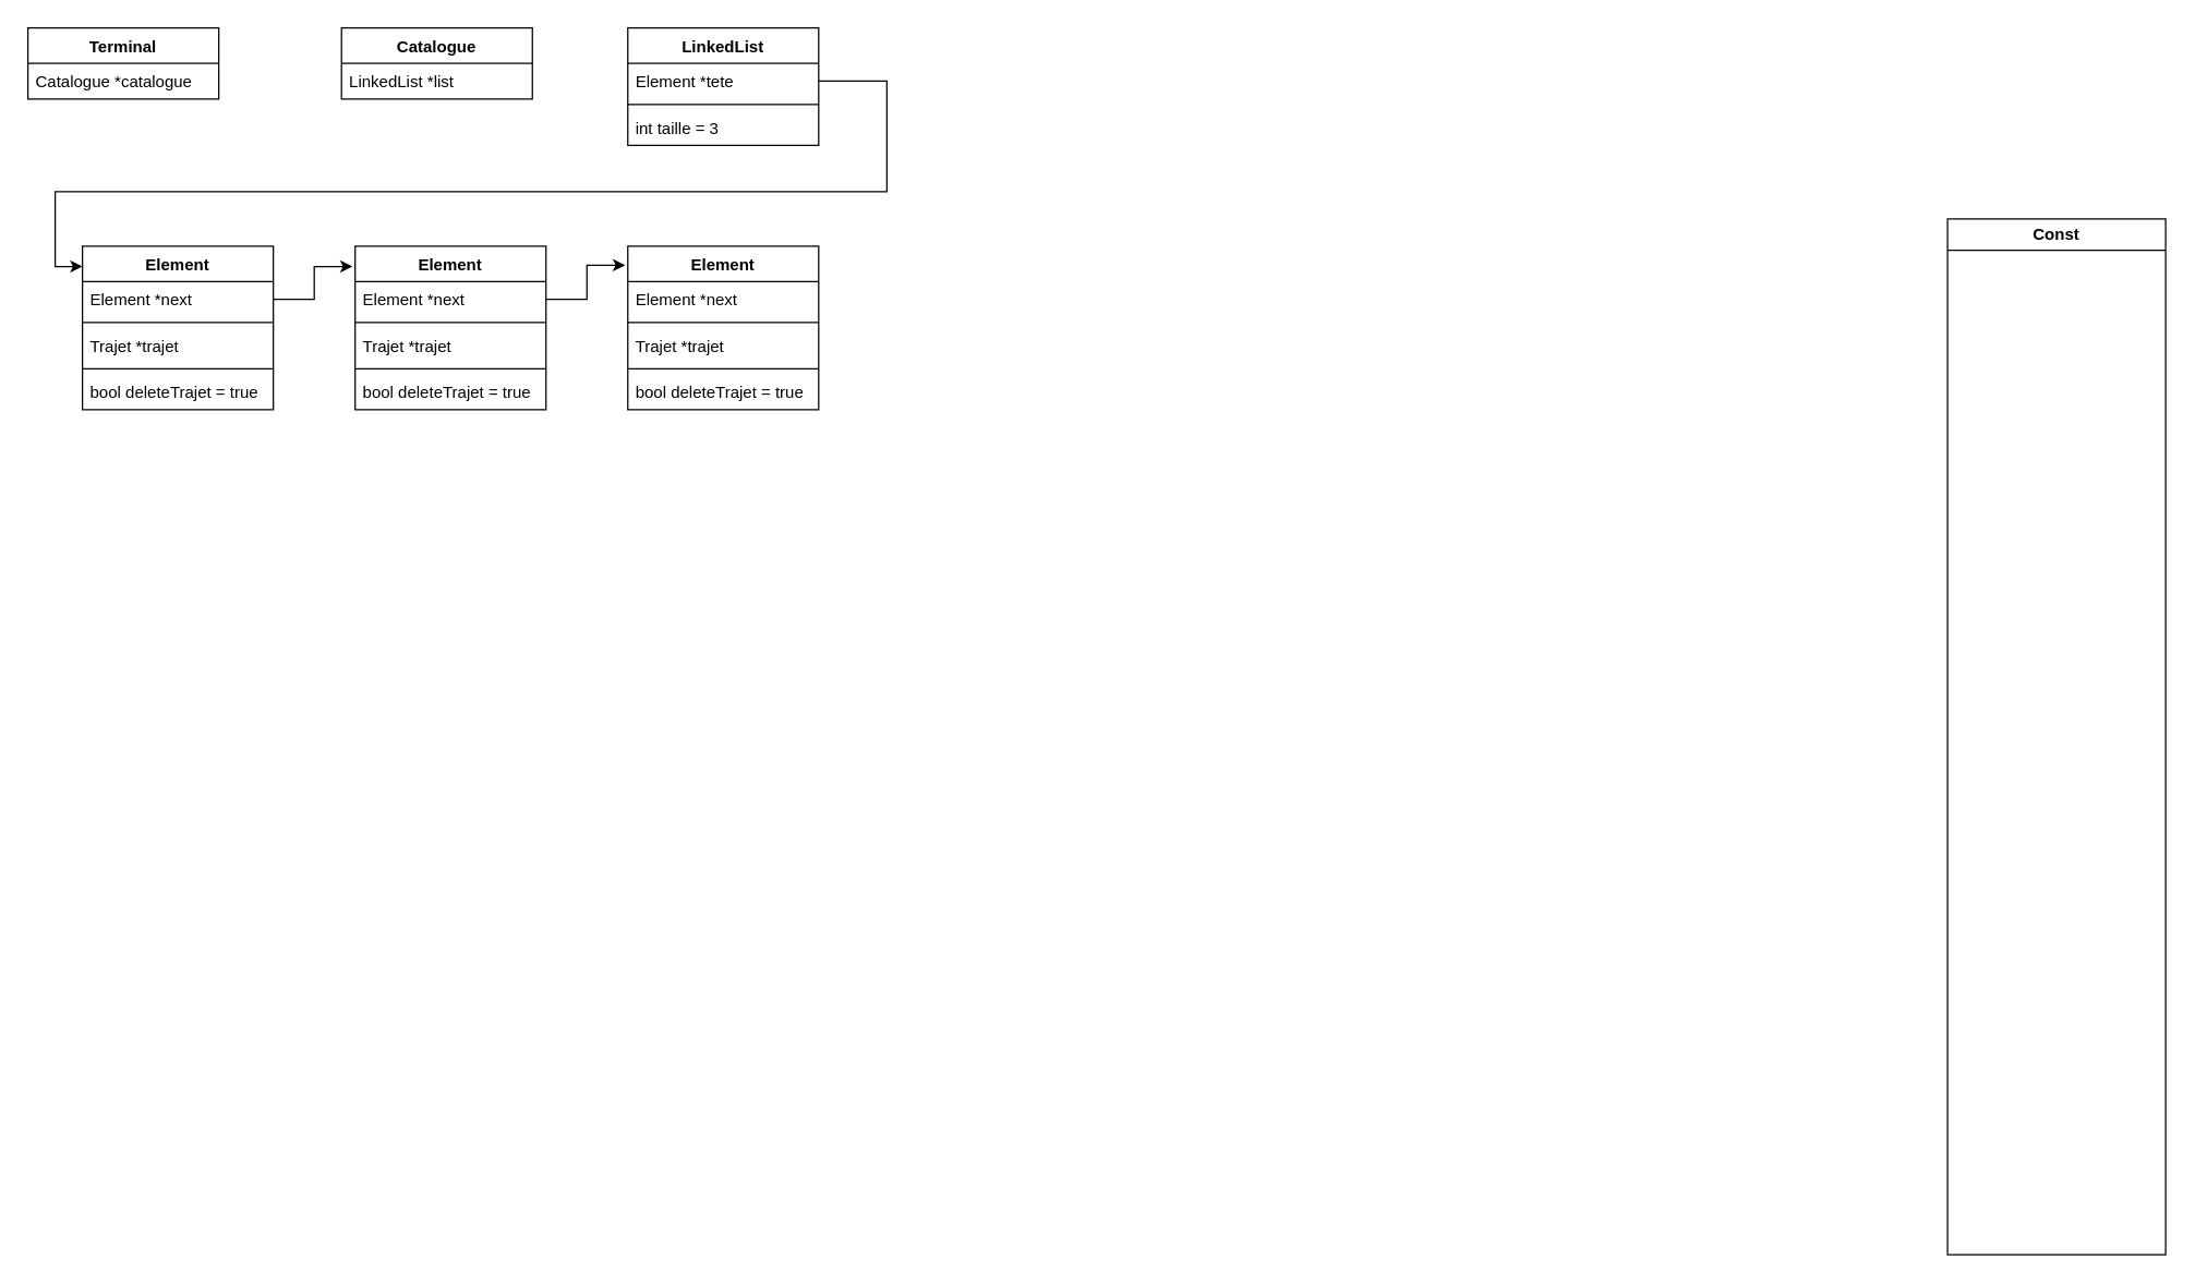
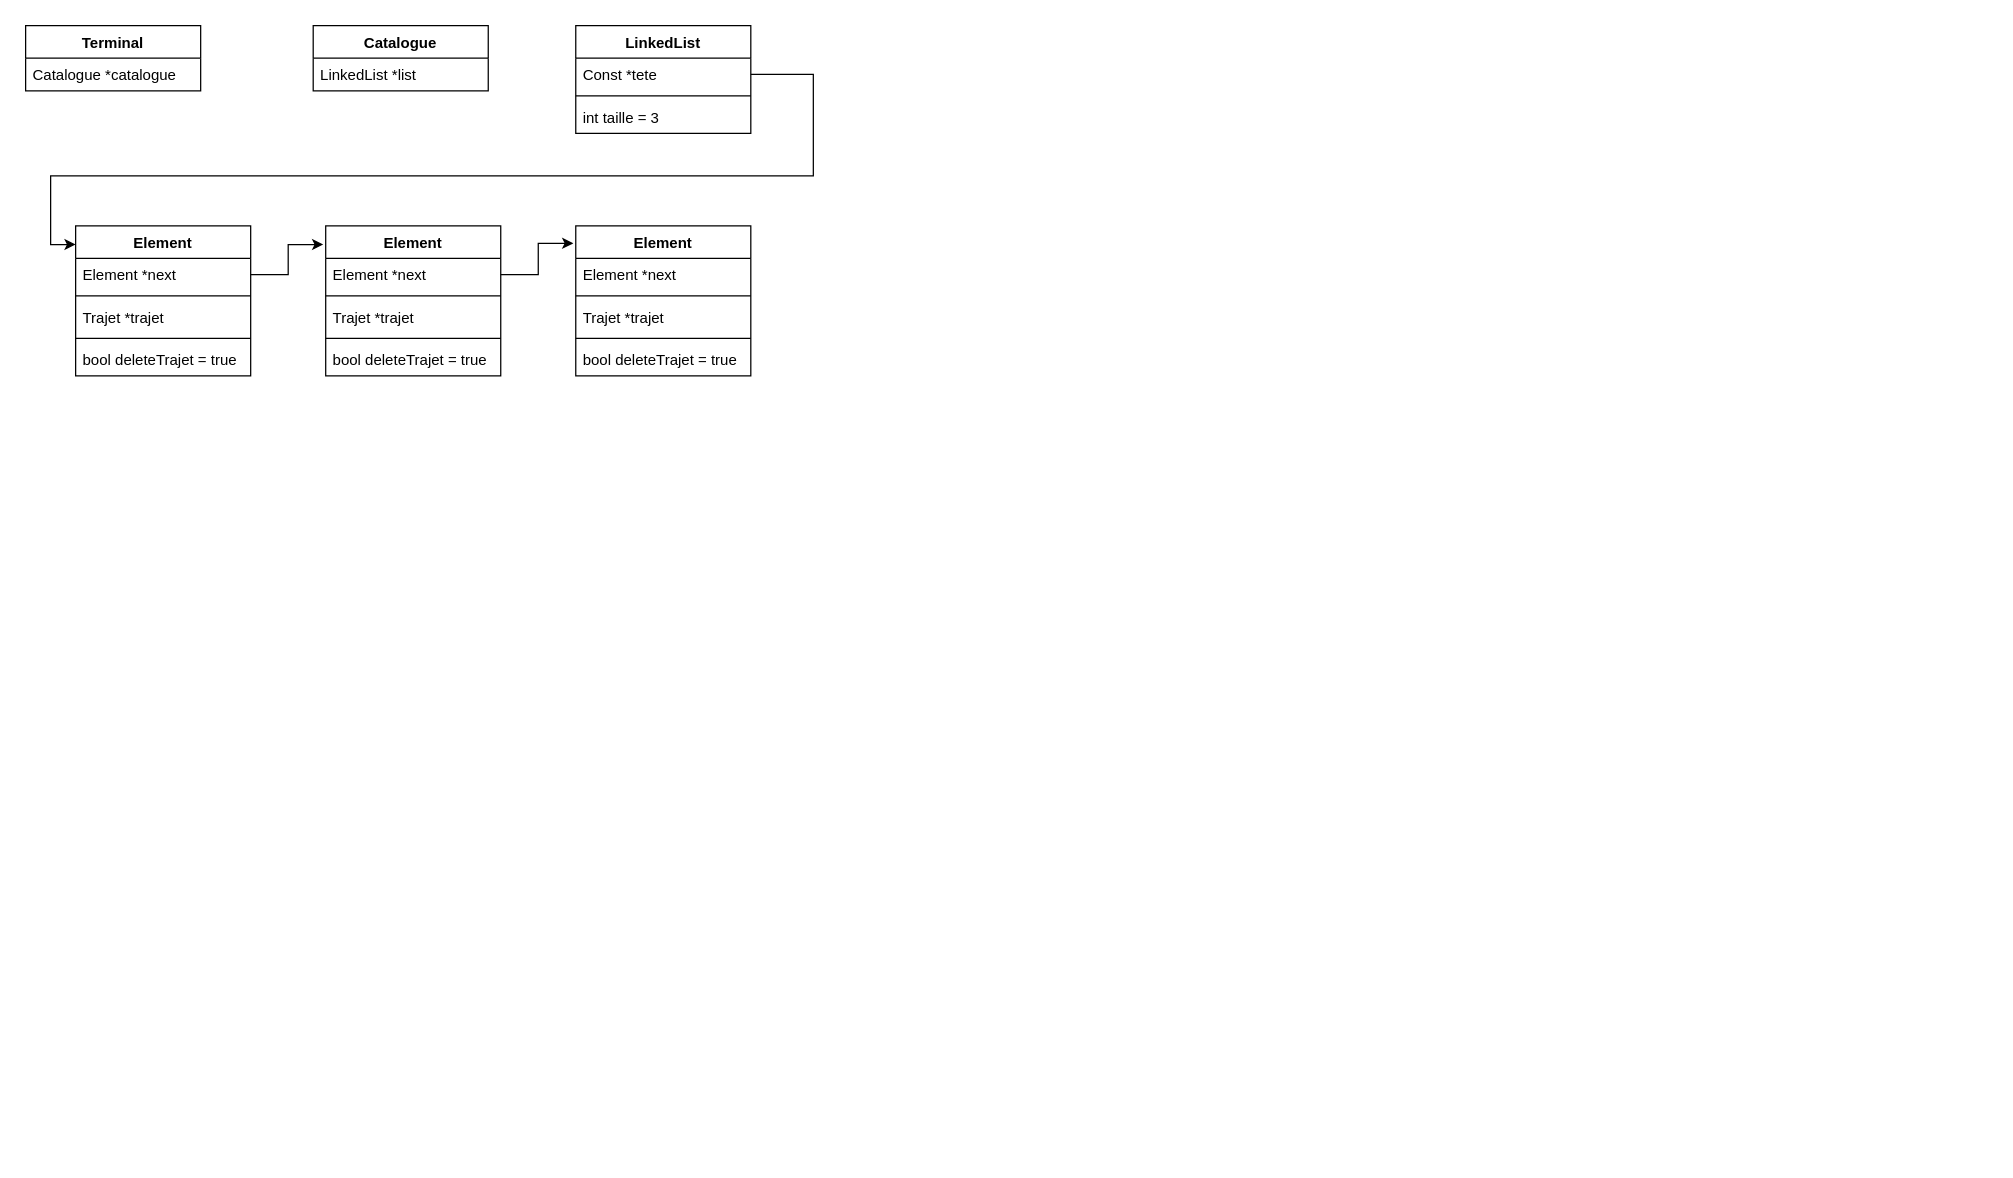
  <mxCell id="0" />
  <mxCell id="1" parent="0" />
- <mxCell id="2" value="Const" style="swimlane;whiteSpace=wrap;html=1;" parent="1" vertex="1"><mxGeometry x="1428" y="160" width="160" height="760" as="geometry" /></mxCell>
  <mxCell id="3" value="Terminal" style="swimlane;fontStyle=1;childLayout=stackLayout;horizontal=1;startSize=26;fillColor=none;horizontalStack=0;resizeParent=1;resizeParentMax=0;resizeLast=0;collapsible=1;marginBottom=0;" vertex="1" parent="1"><mxGeometry x="20" y="20" width="140" height="52" as="geometry" /></mxCell>
  <mxCell id="4" value="Catalogue *catalogue" style="text;strokeColor=none;fillColor=none;align=left;verticalAlign=top;spacingLeft=4;spacingRight=4;overflow=hidden;rotatable=0;points=[[0,0.5],[1,0.5]];portConstraint=eastwest;" vertex="1" parent="3"><mxGeometry y="26" width="140" height="26" as="geometry" /></mxCell>
  <mxCell id="5" value="Catalogue" style="swimlane;fontStyle=1;childLayout=stackLayout;horizontal=1;startSize=26;fillColor=none;horizontalStack=0;resizeParent=1;resizeParentMax=0;resizeLast=0;collapsible=1;marginBottom=0;" vertex="1" parent="1"><mxGeometry x="250" y="20" width="140" height="52" as="geometry" /></mxCell>
  <mxCell id="6" value="LinkedList *list" style="text;strokeColor=none;fillColor=none;align=left;verticalAlign=top;spacingLeft=4;spacingRight=4;overflow=hidden;rotatable=0;points=[[0,0.5],[1,0.5]];portConstraint=eastwest;" vertex="1" parent="5"><mxGeometry y="26" width="140" height="26" as="geometry" /></mxCell>
  <mxCell id="7" value="LinkedList" style="swimlane;fontStyle=1;align=center;verticalAlign=top;childLayout=stackLayout;horizontal=1;startSize=26;horizontalStack=0;resizeParent=1;resizeParentMax=0;resizeLast=0;collapsible=1;marginBottom=0;" vertex="1" parent="1"><mxGeometry x="460" y="20" width="140" height="86" as="geometry" /></mxCell>
- <mxCell id="8" value="Element *tete" style="text;strokeColor=none;fillColor=none;align=left;verticalAlign=top;spacingLeft=4;spacingRight=4;overflow=hidden;rotatable=0;points=[[0,0.5],[1,0.5]];portConstraint=eastwest;" vertex="1" parent="7"><mxGeometry y="26" width="140" height="26" as="geometry" /></mxCell>
+ <mxCell id="8" value="Const *tete" style="text;strokeColor=none;fillColor=none;align=left;verticalAlign=top;spacingLeft=4;spacingRight=4;overflow=hidden;rotatable=0;points=[[0,0.5],[1,0.5]];portConstraint=eastwest;" vertex="1" parent="7"><mxGeometry y="26" width="140" height="26" as="geometry" /></mxCell>
  <mxCell id="9" value="" style="line;strokeWidth=1;fillColor=none;align=left;verticalAlign=middle;spacingTop=-1;spacingLeft=3;spacingRight=3;rotatable=0;labelPosition=right;points=[];portConstraint=eastwest;strokeColor=inherit;" vertex="1" parent="7"><mxGeometry y="52" width="140" height="8" as="geometry" /></mxCell>
  <mxCell id="10" value="int taille = 3" style="text;strokeColor=none;fillColor=none;align=left;verticalAlign=top;spacingLeft=4;spacingRight=4;overflow=hidden;rotatable=0;points=[[0,0.5],[1,0.5]];portConstraint=eastwest;" vertex="1" parent="7"><mxGeometry y="60" width="140" height="26" as="geometry" /></mxCell>
  <mxCell id="11" value="Element" style="swimlane;fontStyle=1;align=center;verticalAlign=top;childLayout=stackLayout;horizontal=1;startSize=26;horizontalStack=0;resizeParent=1;resizeParentMax=0;resizeLast=0;collapsible=1;marginBottom=0;fillColor=default;swimlaneLine=1;" vertex="1" parent="1"><mxGeometry x="60" y="180" width="140" height="120" as="geometry" /></mxCell>
  <mxCell id="12" value="Element *next" style="text;strokeColor=none;fillColor=none;align=left;verticalAlign=top;spacingLeft=4;spacingRight=4;overflow=hidden;rotatable=0;points=[[0,0.5],[1,0.5]];portConstraint=eastwest;" vertex="1" parent="11"><mxGeometry y="26" width="140" height="26" as="geometry" /></mxCell>
  <mxCell id="13" value="" style="line;strokeWidth=1;fillColor=none;align=left;verticalAlign=middle;spacingTop=-1;spacingLeft=3;spacingRight=3;rotatable=0;labelPosition=right;points=[];portConstraint=eastwest;strokeColor=inherit;" vertex="1" parent="11"><mxGeometry y="52" width="140" height="8" as="geometry" /></mxCell>
  <mxCell id="14" value="Trajet *trajet" style="text;strokeColor=none;fillColor=none;align=left;verticalAlign=top;spacingLeft=4;spacingRight=4;overflow=hidden;rotatable=0;points=[[0,0.5],[1,0.5]];portConstraint=eastwest;" vertex="1" parent="11"><mxGeometry y="60" width="140" height="26" as="geometry" /></mxCell>
  <mxCell id="15" value="" style="line;strokeWidth=1;fillColor=none;align=left;verticalAlign=middle;spacingTop=-1;spacingLeft=3;spacingRight=3;rotatable=0;labelPosition=right;points=[];portConstraint=eastwest;strokeColor=inherit;" vertex="1" parent="11"><mxGeometry y="86" width="140" height="8" as="geometry" /></mxCell>
  <mxCell id="16" value="bool deleteTrajet = true" style="text;strokeColor=none;fillColor=none;align=left;verticalAlign=top;spacingLeft=4;spacingRight=4;overflow=hidden;rotatable=0;points=[[0,0.5],[1,0.5]];portConstraint=eastwest;" vertex="1" parent="11"><mxGeometry y="94" width="140" height="26" as="geometry" /></mxCell>
  <mxCell id="17" style="edgeStyle=orthogonalEdgeStyle;rounded=0;orthogonalLoop=1;jettySize=auto;html=1;entryX=0;entryY=0.125;entryDx=0;entryDy=0;entryPerimeter=0;" edge="1" parent="1" source="8" target="11"><mxGeometry relative="1" as="geometry"><mxPoint x="550" y="140" as="targetPoint" /><Array as="points"><mxPoint x="650" y="59" /><mxPoint x="650" y="140" /><mxPoint x="40" y="140" /><mxPoint x="40" y="195" /></Array></mxGeometry></mxCell>
  <mxCell id="18" value="Element" style="swimlane;fontStyle=1;align=center;verticalAlign=top;childLayout=stackLayout;horizontal=1;startSize=26;horizontalStack=0;resizeParent=1;resizeParentMax=0;resizeLast=0;collapsible=1;marginBottom=0;fillColor=default;swimlaneLine=1;" vertex="1" parent="1"><mxGeometry x="260" y="180" width="140" height="120" as="geometry" /></mxCell>
  <mxCell id="19" value="Element *next" style="text;strokeColor=none;fillColor=none;align=left;verticalAlign=top;spacingLeft=4;spacingRight=4;overflow=hidden;rotatable=0;points=[[0,0.5],[1,0.5]];portConstraint=eastwest;" vertex="1" parent="18"><mxGeometry y="26" width="140" height="26" as="geometry" /></mxCell>
  <mxCell id="20" value="" style="line;strokeWidth=1;fillColor=none;align=left;verticalAlign=middle;spacingTop=-1;spacingLeft=3;spacingRight=3;rotatable=0;labelPosition=right;points=[];portConstraint=eastwest;strokeColor=inherit;" vertex="1" parent="18"><mxGeometry y="52" width="140" height="8" as="geometry" /></mxCell>
  <mxCell id="21" value="Trajet *trajet" style="text;strokeColor=none;fillColor=none;align=left;verticalAlign=top;spacingLeft=4;spacingRight=4;overflow=hidden;rotatable=0;points=[[0,0.5],[1,0.5]];portConstraint=eastwest;" vertex="1" parent="18"><mxGeometry y="60" width="140" height="26" as="geometry" /></mxCell>
  <mxCell id="22" value="" style="line;strokeWidth=1;fillColor=none;align=left;verticalAlign=middle;spacingTop=-1;spacingLeft=3;spacingRight=3;rotatable=0;labelPosition=right;points=[];portConstraint=eastwest;strokeColor=inherit;" vertex="1" parent="18"><mxGeometry y="86" width="140" height="8" as="geometry" /></mxCell>
  <mxCell id="23" value="bool deleteTrajet = true" style="text;strokeColor=none;fillColor=none;align=left;verticalAlign=top;spacingLeft=4;spacingRight=4;overflow=hidden;rotatable=0;points=[[0,0.5],[1,0.5]];portConstraint=eastwest;" vertex="1" parent="18"><mxGeometry y="94" width="140" height="26" as="geometry" /></mxCell>
  <mxCell id="24" value="Element" style="swimlane;fontStyle=1;align=center;verticalAlign=top;childLayout=stackLayout;horizontal=1;startSize=26;horizontalStack=0;resizeParent=1;resizeParentMax=0;resizeLast=0;collapsible=1;marginBottom=0;fillColor=default;swimlaneLine=1;" vertex="1" parent="1"><mxGeometry x="460" y="180" width="140" height="120" as="geometry" /></mxCell>
  <mxCell id="25" value="Element *next" style="text;strokeColor=none;fillColor=none;align=left;verticalAlign=top;spacingLeft=4;spacingRight=4;overflow=hidden;rotatable=0;points=[[0,0.5],[1,0.5]];portConstraint=eastwest;" vertex="1" parent="24"><mxGeometry y="26" width="140" height="26" as="geometry" /></mxCell>
  <mxCell id="26" value="" style="line;strokeWidth=1;fillColor=none;align=left;verticalAlign=middle;spacingTop=-1;spacingLeft=3;spacingRight=3;rotatable=0;labelPosition=right;points=[];portConstraint=eastwest;strokeColor=inherit;" vertex="1" parent="24"><mxGeometry y="52" width="140" height="8" as="geometry" /></mxCell>
  <mxCell id="27" value="Trajet *trajet" style="text;strokeColor=none;fillColor=none;align=left;verticalAlign=top;spacingLeft=4;spacingRight=4;overflow=hidden;rotatable=0;points=[[0,0.5],[1,0.5]];portConstraint=eastwest;" vertex="1" parent="24"><mxGeometry y="60" width="140" height="26" as="geometry" /></mxCell>
  <mxCell id="28" value="" style="line;strokeWidth=1;fillColor=none;align=left;verticalAlign=middle;spacingTop=-1;spacingLeft=3;spacingRight=3;rotatable=0;labelPosition=right;points=[];portConstraint=eastwest;strokeColor=inherit;" vertex="1" parent="24"><mxGeometry y="86" width="140" height="8" as="geometry" /></mxCell>
  <mxCell id="29" value="bool deleteTrajet = true" style="text;strokeColor=none;fillColor=none;align=left;verticalAlign=top;spacingLeft=4;spacingRight=4;overflow=hidden;rotatable=0;points=[[0,0.5],[1,0.5]];portConstraint=eastwest;" vertex="1" parent="24"><mxGeometry y="94" width="140" height="26" as="geometry" /></mxCell>
  <mxCell id="30" style="edgeStyle=orthogonalEdgeStyle;rounded=0;orthogonalLoop=1;jettySize=auto;html=1;exitX=1;exitY=0.5;exitDx=0;exitDy=0;entryX=-0.014;entryY=0.125;entryDx=0;entryDy=0;entryPerimeter=0;" edge="1" parent="1" source="12" target="18"><mxGeometry relative="1" as="geometry" /></mxCell>
  <mxCell id="31" style="edgeStyle=orthogonalEdgeStyle;rounded=0;orthogonalLoop=1;jettySize=auto;html=1;entryX=-0.014;entryY=0.117;entryDx=0;entryDy=0;entryPerimeter=0;" edge="1" parent="1" source="19" target="24"><mxGeometry relative="1" as="geometry" /></mxCell>
